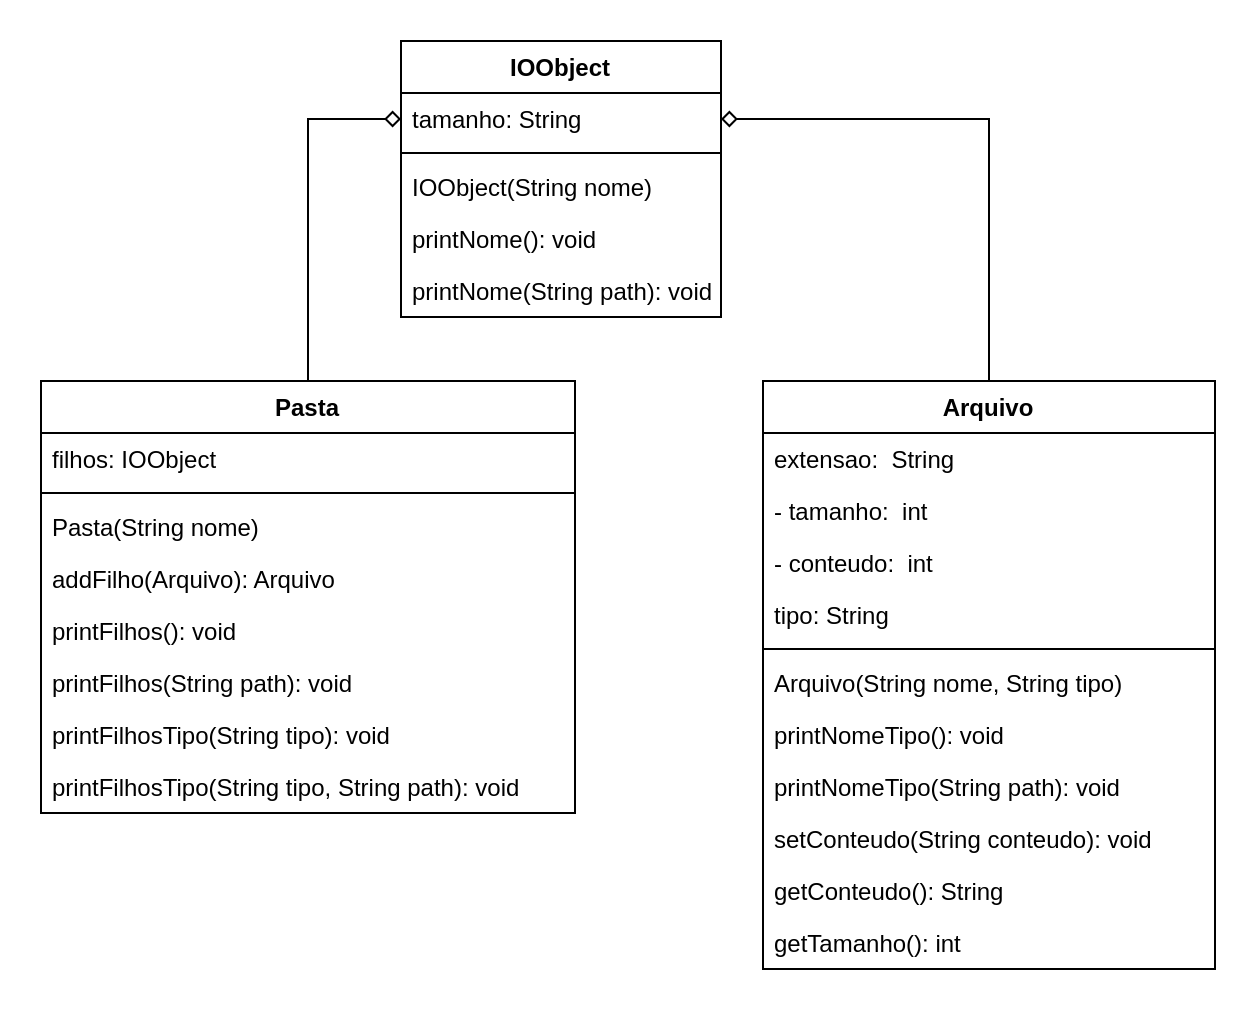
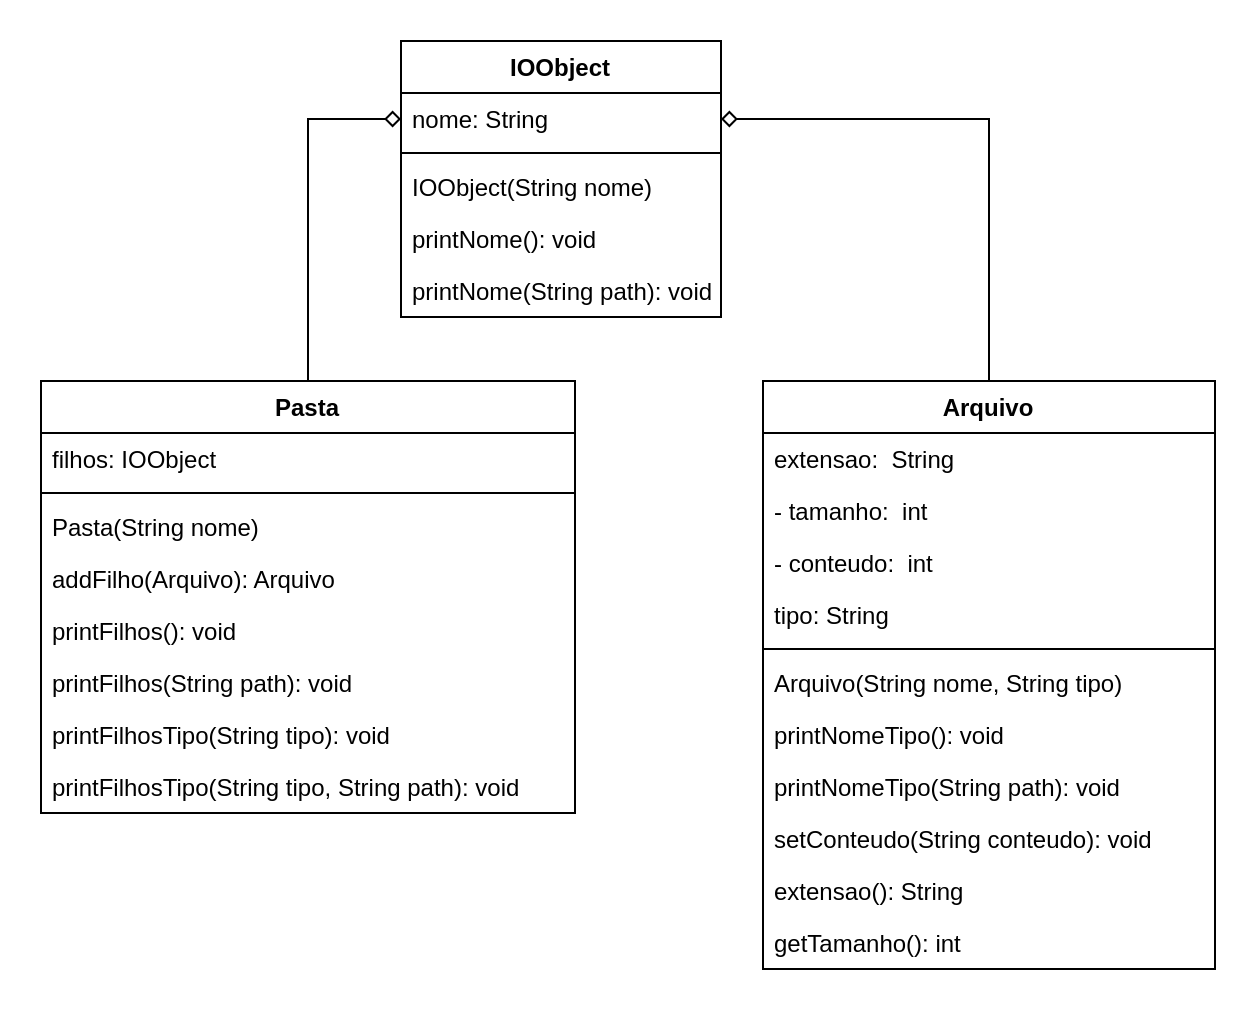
  <mxCell id="0" />
  <mxCell id="1" parent="0" />
  <mxCell id="2" value="IOObject" style="swimlane;fontStyle=1;align=center;verticalAlign=top;childLayout=stackLayout;horizontal=1;startSize=26;horizontalStack=0;resizeParent=1;resizeParentMax=0;resizeLast=0;collapsible=1;marginBottom=0;" vertex="1" parent="1"><mxGeometry x="200" y="20" width="160" height="138" as="geometry" /></mxCell>
- <mxCell id="3" value="tamanho: String" style="text;strokeColor=none;fillColor=none;align=left;verticalAlign=top;spacingLeft=4;spacingRight=4;overflow=hidden;rotatable=0;points=[[0,0.5],[1,0.5]];portConstraint=eastwest;" vertex="1" parent="2"><mxGeometry y="26" width="160" height="26" as="geometry" /></mxCell>
+ <mxCell id="3" value="nome: String" style="text;strokeColor=none;fillColor=none;align=left;verticalAlign=top;spacingLeft=4;spacingRight=4;overflow=hidden;rotatable=0;points=[[0,0.5],[1,0.5]];portConstraint=eastwest;" vertex="1" parent="2"><mxGeometry y="26" width="160" height="26" as="geometry" /></mxCell>
  <mxCell id="4" value="" style="line;strokeWidth=1;fillColor=none;align=left;verticalAlign=middle;spacingTop=-1;spacingLeft=3;spacingRight=3;rotatable=0;labelPosition=right;points=[];portConstraint=eastwest;" vertex="1" parent="2"><mxGeometry y="52" width="160" height="8" as="geometry" /></mxCell>
  <mxCell id="5" value="IOObject(String nome)" style="text;strokeColor=none;fillColor=none;align=left;verticalAlign=top;spacingLeft=4;spacingRight=4;overflow=hidden;rotatable=0;points=[[0,0.5],[1,0.5]];portConstraint=eastwest;" vertex="1" parent="2"><mxGeometry y="60" width="160" height="26" as="geometry" /></mxCell>
  <mxCell id="6" value="printNome(): void" style="text;strokeColor=none;fillColor=none;align=left;verticalAlign=top;spacingLeft=4;spacingRight=4;overflow=hidden;rotatable=0;points=[[0,0.5],[1,0.5]];portConstraint=eastwest;" vertex="1" parent="2"><mxGeometry y="86" width="160" height="26" as="geometry" /></mxCell>
  <mxCell id="7" value="printNome(String path): void" style="text;strokeColor=none;fillColor=none;align=left;verticalAlign=top;spacingLeft=4;spacingRight=4;overflow=hidden;rotatable=0;points=[[0,0.5],[1,0.5]];portConstraint=eastwest;" vertex="1" parent="2"><mxGeometry y="112" width="160" height="26" as="geometry" /></mxCell>
  <mxCell id="8" style="edgeStyle=orthogonalEdgeStyle;rounded=0;orthogonalLoop=1;jettySize=auto;html=1;entryX=0;entryY=0.5;entryDx=0;entryDy=0;endArrow=diamond;endFill=0;strokeWidth=1;" edge="1" parent="1" source="9" target="3"><mxGeometry relative="1" as="geometry" /></mxCell>
  <mxCell id="9" value="Pasta" style="swimlane;fontStyle=1;align=center;verticalAlign=top;childLayout=stackLayout;horizontal=1;startSize=26;horizontalStack=0;resizeParent=1;resizeParentMax=0;resizeLast=0;collapsible=1;marginBottom=0;" vertex="1" parent="1"><mxGeometry x="20" y="190" width="267" height="216" as="geometry" /></mxCell>
  <mxCell id="10" value="filhos: IOObject" style="text;strokeColor=none;fillColor=none;align=left;verticalAlign=top;spacingLeft=4;spacingRight=4;overflow=hidden;rotatable=0;points=[[0,0.5],[1,0.5]];portConstraint=eastwest;" vertex="1" parent="9"><mxGeometry y="26" width="267" height="26" as="geometry" /></mxCell>
  <mxCell id="11" value="" style="line;strokeWidth=1;fillColor=none;align=left;verticalAlign=middle;spacingTop=-1;spacingLeft=3;spacingRight=3;rotatable=0;labelPosition=right;points=[];portConstraint=eastwest;" vertex="1" parent="9"><mxGeometry y="52" width="267" height="8" as="geometry" /></mxCell>
  <mxCell id="12" value="Pasta(String nome)" style="text;strokeColor=none;fillColor=none;align=left;verticalAlign=top;spacingLeft=4;spacingRight=4;overflow=hidden;rotatable=0;points=[[0,0.5],[1,0.5]];portConstraint=eastwest;" vertex="1" parent="9"><mxGeometry y="60" width="267" height="26" as="geometry" /></mxCell>
  <mxCell id="13" value="addFilho(Arquivo): Arquivo" style="text;strokeColor=none;fillColor=none;align=left;verticalAlign=top;spacingLeft=4;spacingRight=4;overflow=hidden;rotatable=0;points=[[0,0.5],[1,0.5]];portConstraint=eastwest;" vertex="1" parent="9"><mxGeometry y="86" width="267" height="26" as="geometry" /></mxCell>
  <mxCell id="14" value="printFilhos(): void" style="text;strokeColor=none;fillColor=none;align=left;verticalAlign=top;spacingLeft=4;spacingRight=4;overflow=hidden;rotatable=0;points=[[0,0.5],[1,0.5]];portConstraint=eastwest;" vertex="1" parent="9"><mxGeometry y="112" width="267" height="26" as="geometry" /></mxCell>
  <mxCell id="15" value="printFilhos(String path): void" style="text;strokeColor=none;fillColor=none;align=left;verticalAlign=top;spacingLeft=4;spacingRight=4;overflow=hidden;rotatable=0;points=[[0,0.5],[1,0.5]];portConstraint=eastwest;" vertex="1" parent="9"><mxGeometry y="138" width="267" height="26" as="geometry" /></mxCell>
  <mxCell id="16" value="printFilhosTipo(String tipo): void" style="text;strokeColor=none;fillColor=none;align=left;verticalAlign=top;spacingLeft=4;spacingRight=4;overflow=hidden;rotatable=0;points=[[0,0.5],[1,0.5]];portConstraint=eastwest;" vertex="1" parent="9"><mxGeometry y="164" width="267" height="26" as="geometry" /></mxCell>
  <mxCell id="17" value="printFilhosTipo(String tipo, String path): void" style="text;strokeColor=none;fillColor=none;align=left;verticalAlign=top;spacingLeft=4;spacingRight=4;overflow=hidden;rotatable=0;points=[[0,0.5],[1,0.5]];portConstraint=eastwest;" vertex="1" parent="9"><mxGeometry y="190" width="267" height="26" as="geometry" /></mxCell>
  <mxCell id="18" style="edgeStyle=orthogonalEdgeStyle;rounded=0;orthogonalLoop=1;jettySize=auto;html=1;entryX=1;entryY=0.5;entryDx=0;entryDy=0;endArrow=diamond;endFill=0;strokeWidth=1;" edge="1" parent="1" source="19" target="3"><mxGeometry relative="1" as="geometry" /></mxCell>
  <mxCell id="19" value="Arquivo" style="swimlane;fontStyle=1;align=center;verticalAlign=top;childLayout=stackLayout;horizontal=1;startSize=26;horizontalStack=0;resizeParent=1;resizeParentMax=0;resizeLast=0;collapsible=1;marginBottom=0;" vertex="1" parent="1"><mxGeometry x="381" y="190" width="226" height="294" as="geometry" /></mxCell>
  <mxCell id="20" value="extensao:  String" style="text;strokeColor=none;fillColor=none;align=left;verticalAlign=top;spacingLeft=4;spacingRight=4;overflow=hidden;rotatable=0;points=[[0,0.5],[1,0.5]];portConstraint=eastwest;" vertex="1" parent="19"><mxGeometry y="26" width="226" height="26" as="geometry" /></mxCell>
  <mxCell id="21" value="- tamanho:  int" style="text;strokeColor=none;fillColor=none;align=left;verticalAlign=top;spacingLeft=4;spacingRight=4;overflow=hidden;rotatable=0;points=[[0,0.5],[1,0.5]];portConstraint=eastwest;" vertex="1" parent="19"><mxGeometry y="52" width="226" height="26" as="geometry" /></mxCell>
  <mxCell id="22" value="- conteudo:  int" style="text;strokeColor=none;fillColor=none;align=left;verticalAlign=top;spacingLeft=4;spacingRight=4;overflow=hidden;rotatable=0;points=[[0,0.5],[1,0.5]];portConstraint=eastwest;" vertex="1" parent="19"><mxGeometry y="78" width="226" height="26" as="geometry" /></mxCell>
  <mxCell id="23" value="tipo: String" style="text;strokeColor=none;fillColor=none;align=left;verticalAlign=top;spacingLeft=4;spacingRight=4;overflow=hidden;rotatable=0;points=[[0,0.5],[1,0.5]];portConstraint=eastwest;" vertex="1" parent="19"><mxGeometry y="104" width="226" height="26" as="geometry" /></mxCell>
  <mxCell id="24" value="" style="line;strokeWidth=1;fillColor=none;align=left;verticalAlign=middle;spacingTop=-1;spacingLeft=3;spacingRight=3;rotatable=0;labelPosition=right;points=[];portConstraint=eastwest;" vertex="1" parent="19"><mxGeometry y="130" width="226" height="8" as="geometry" /></mxCell>
  <mxCell id="25" value="Arquivo(String nome, String tipo)" style="text;strokeColor=none;fillColor=none;align=left;verticalAlign=top;spacingLeft=4;spacingRight=4;overflow=hidden;rotatable=0;points=[[0,0.5],[1,0.5]];portConstraint=eastwest;" vertex="1" parent="19"><mxGeometry y="138" width="226" height="26" as="geometry" /></mxCell>
  <mxCell id="26" value="printNomeTipo(): void" style="text;strokeColor=none;fillColor=none;align=left;verticalAlign=top;spacingLeft=4;spacingRight=4;overflow=hidden;rotatable=0;points=[[0,0.5],[1,0.5]];portConstraint=eastwest;" vertex="1" parent="19"><mxGeometry y="164" width="226" height="26" as="geometry" /></mxCell>
  <mxCell id="27" value="printNomeTipo(String path): void" style="text;strokeColor=none;fillColor=none;align=left;verticalAlign=top;spacingLeft=4;spacingRight=4;overflow=hidden;rotatable=0;points=[[0,0.5],[1,0.5]];portConstraint=eastwest;" vertex="1" parent="19"><mxGeometry y="190" width="226" height="26" as="geometry" /></mxCell>
  <mxCell id="28" value="setConteudo(String conteudo): void" style="text;strokeColor=none;fillColor=none;align=left;verticalAlign=top;spacingLeft=4;spacingRight=4;overflow=hidden;rotatable=0;points=[[0,0.5],[1,0.5]];portConstraint=eastwest;" vertex="1" parent="19"><mxGeometry y="216" width="226" height="26" as="geometry" /></mxCell>
- <mxCell id="29" value="getConteudo(): String" style="text;strokeColor=none;fillColor=none;align=left;verticalAlign=top;spacingLeft=4;spacingRight=4;overflow=hidden;rotatable=0;points=[[0,0.5],[1,0.5]];portConstraint=eastwest;" vertex="1" parent="19"><mxGeometry y="242" width="226" height="26" as="geometry" /></mxCell>
+ <mxCell id="29" value="extensao(): String" style="text;strokeColor=none;fillColor=none;align=left;verticalAlign=top;spacingLeft=4;spacingRight=4;overflow=hidden;rotatable=0;points=[[0,0.5],[1,0.5]];portConstraint=eastwest;" vertex="1" parent="19"><mxGeometry y="242" width="226" height="26" as="geometry" /></mxCell>
  <mxCell id="30" value="getTamanho(): int" style="text;strokeColor=none;fillColor=none;align=left;verticalAlign=top;spacingLeft=4;spacingRight=4;overflow=hidden;rotatable=0;points=[[0,0.5],[1,0.5]];portConstraint=eastwest;" vertex="1" parent="19"><mxGeometry y="268" width="226" height="26" as="geometry" /></mxCell>
